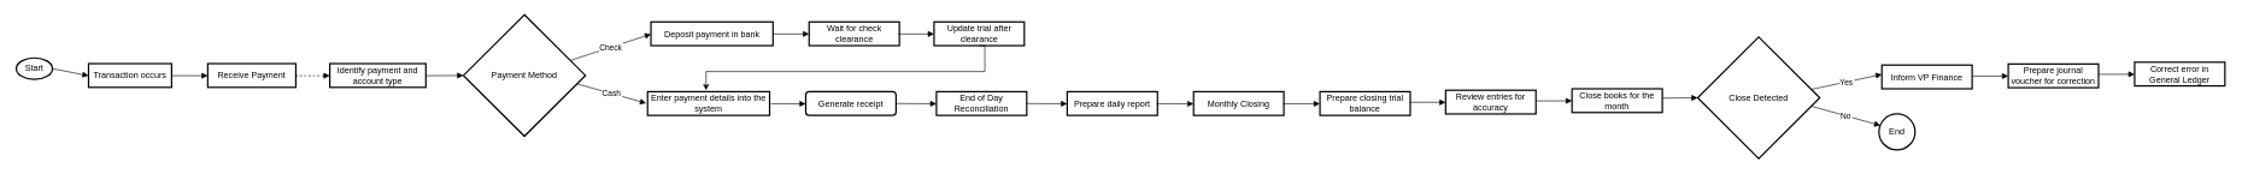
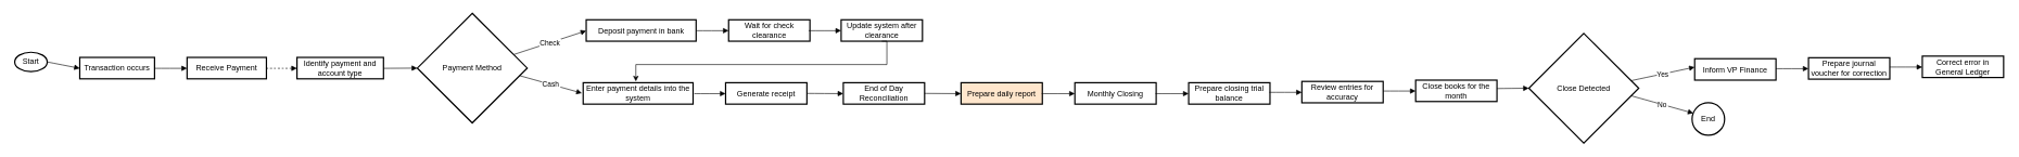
  <mxCell id="0" />
  <mxCell id="1" parent="0" />
  <mxCell id="2" value="Start" style="ellipse;aspect=fixed;strokeWidth=2;whiteSpace=wrap;" vertex="1" parent="1"><mxGeometry x="20" y="80" width="50" height="30" as="geometry" /></mxCell>
  <mxCell id="3" value="Transaction occurs" style="whiteSpace=wrap;strokeWidth=2;" vertex="1" parent="1"><mxGeometry x="120" y="88" width="115" height="33" as="geometry" /></mxCell>
  <mxCell id="4" value="Receive Payment" style="whiteSpace=wrap;strokeWidth=2;" vertex="1" parent="1"><mxGeometry x="285" y="88" width="122" height="33" as="geometry" /></mxCell>
  <mxCell id="5" value="Identify payment and account type" style="whiteSpace=wrap;strokeWidth=2;" vertex="1" parent="1"><mxGeometry x="454" y="88" width="133" height="33" as="geometry" /></mxCell>
  <mxCell id="6" value="Payment Method" style="rhombus;strokeWidth=2;whiteSpace=wrap;" vertex="1" parent="1"><mxGeometry x="639" y="20" width="169" height="169" as="geometry" /></mxCell>
  <mxCell id="7" value="Wait for check clearance" style="whiteSpace=wrap;strokeWidth=2;" vertex="1" parent="1"><mxGeometry x="1117.66" y="30" width="125" height="33" as="geometry" /></mxCell>
  <mxCell id="8" value="" style="curved=1;startArrow=none;endArrow=block;exitX=1;exitY=0.49;entryX=0;entryY=0.51;" edge="1" parent="1" source="2" target="3"><mxGeometry relative="1" as="geometry"><Array as="points" /></mxGeometry></mxCell>
  <mxCell id="9" value="" style="curved=1;startArrow=none;endArrow=block;exitX=1;exitY=0.51;entryX=0;entryY=0.51;" edge="1" parent="1" source="3" target="4"><mxGeometry relative="1" as="geometry"><Array as="points" /></mxGeometry></mxCell>
  <mxCell id="10" value="" style="curved=1;startArrow=none;endArrow=block;exitX=1;exitY=0.51;entryX=0;entryY=0.51;dashed=1;" edge="1" parent="1" source="4" target="5"><mxGeometry relative="1" as="geometry"><Array as="points" /></mxGeometry></mxCell>
  <mxCell id="11" value="" style="curved=1;startArrow=none;endArrow=block;exitX=0.99;exitY=0.51;entryX=0;entryY=0.5;" edge="1" parent="1" source="5" target="6"><mxGeometry relative="1" as="geometry"><Array as="points" /></mxGeometry></mxCell>
  <mxCell id="12" value="Check" style="curved=1;startArrow=none;endArrow=block;" edge="1" parent="1" source="6"><mxGeometry relative="1" as="geometry"><Array as="points" /><mxPoint x="801.005" y="67.845" as="sourcePoint" /><mxPoint x="898.66" y="47" as="targetPoint" /></mxGeometry></mxCell>
  <mxCell id="13" value="Cash" style="curved=1;startArrow=none;endArrow=block;exitX=1;exitY=0.58;" edge="1" parent="1" source="6"><mxGeometry relative="1" as="geometry"><Array as="points" /><mxPoint x="892" y="143" as="targetPoint" /></mxGeometry></mxCell>
  <mxCell id="14" value="" style="curved=1;startArrow=none;endArrow=block;exitX=1;exitY=0.51;entryX=0;entryY=0.51;" edge="1" parent="1" target="7"><mxGeometry relative="1" as="geometry"><Array as="points" /><mxPoint x="1067.66" y="46.83" as="sourcePoint" /></mxGeometry></mxCell>
  <mxCell id="15" value="Deposit payment in bank" style="whiteSpace=wrap;strokeWidth=2;" vertex="1" parent="1"><mxGeometry x="898.66" y="30" width="169" height="33" as="geometry" /></mxCell>
  <mxCell id="16" value="Enter payment details into the system" style="whiteSpace=wrap;strokeWidth=2;" vertex="1" parent="1"><mxGeometry x="894" y="127" width="169" height="33" as="geometry" /></mxCell>
- <mxCell id="17" value="Generate receipt" style="whiteSpace=wrap;strokeWidth=2;rounded=1;" vertex="1" parent="1"><mxGeometry x="1113" y="127" width="125" height="33" as="geometry" /></mxCell>
+ <mxCell id="17" value="Generate receipt" style="whiteSpace=wrap;strokeWidth=2;" vertex="1" parent="1"><mxGeometry x="1113" y="127" width="125" height="33" as="geometry" /></mxCell>
  <mxCell id="18" value="" style="curved=1;startArrow=none;endArrow=block;exitX=1;exitY=0.51;entryX=0;entryY=0.51;" edge="1" parent="1" target="17"><mxGeometry relative="1" as="geometry"><Array as="points" /><mxPoint x="1065" y="143.83" as="sourcePoint" /></mxGeometry></mxCell>
- <mxCell id="19" value="Update trial after clearance" style="whiteSpace=wrap;strokeWidth=2;" vertex="1" parent="1"><mxGeometry x="1290.66" y="30" width="125" height="33" as="geometry" /></mxCell>
+ <mxCell id="19" value="Update system after clearance" style="whiteSpace=wrap;strokeWidth=2;" vertex="1" parent="1"><mxGeometry x="1290.66" y="30" width="125" height="33" as="geometry" /></mxCell>
  <mxCell id="20" value="" style="curved=1;startArrow=none;endArrow=block;exitX=1;exitY=0.51;entryX=0;entryY=0.51;" edge="1" parent="1" target="19"><mxGeometry relative="1" as="geometry"><Array as="points" /><mxPoint x="1240.66" y="46.83" as="sourcePoint" /></mxGeometry></mxCell>
  <mxCell id="21" value="" style="edgeStyle=orthogonalEdgeStyle;rounded=0;orthogonalLoop=1;jettySize=auto;html=1;exitX=0.5;exitY=1;exitDx=0;exitDy=0;" edge="1" parent="1" source="19"><mxGeometry relative="1" as="geometry"><mxPoint x="975" y="125" as="targetPoint" /><Array as="points"><mxPoint x="1361" y="63" /><mxPoint x="1361" y="99" /><mxPoint x="975" y="99" /></Array><mxPoint x="1361" y="78" as="sourcePoint" /></mxGeometry></mxCell>
  <mxCell id="22" value="End of Day Reconciliation" style="whiteSpace=wrap;strokeWidth=2;" vertex="1" parent="1"><mxGeometry x="1294" y="127" width="125" height="33" as="geometry" /></mxCell>
  <mxCell id="23" value="" style="curved=1;startArrow=none;endArrow=block;exitX=1;exitY=0.5;entryX=0;entryY=0.51;exitDx=0;exitDy=0;" edge="1" parent="1" source="17" target="22"><mxGeometry relative="1" as="geometry"><Array as="points" /><mxPoint x="1245" y="143.83" as="sourcePoint" /></mxGeometry></mxCell>
- <mxCell id="24" value="Prepare daily report" style="whiteSpace=wrap;strokeWidth=2;" vertex="1" parent="1"><mxGeometry x="1475" y="127" width="125" height="33" as="geometry" /></mxCell>
+ <mxCell id="24" value="Prepare daily report" style="whiteSpace=wrap;strokeWidth=2;fillColor=#ffe6cc;" vertex="1" parent="1"><mxGeometry x="1475" y="127" width="125" height="33" as="geometry" /></mxCell>
  <mxCell id="25" value="" style="curved=1;startArrow=none;endArrow=block;exitX=1;exitY=0.5;entryX=0;entryY=0.51;exitDx=0;exitDy=0;" edge="1" parent="1" source="22" target="24"><mxGeometry relative="1" as="geometry"><Array as="points" /><mxPoint x="1424" y="143.83" as="sourcePoint" /></mxGeometry></mxCell>
  <mxCell id="26" value="Monthly Closing" style="whiteSpace=wrap;strokeWidth=2;" vertex="1" parent="1"><mxGeometry x="1650" y="127" width="125" height="33" as="geometry" /></mxCell>
  <mxCell id="27" value="" style="curved=1;startArrow=none;endArrow=block;exitX=1;exitY=0.51;entryX=0;entryY=0.51;" edge="1" parent="1" target="26"><mxGeometry relative="1" as="geometry"><Array as="points" /><mxPoint x="1599" y="143.83" as="sourcePoint" /></mxGeometry></mxCell>
  <mxCell id="28" value="Prepare closing trial balance" style="whiteSpace=wrap;strokeWidth=2;" vertex="1" parent="1"><mxGeometry x="1825" y="127" width="125" height="33" as="geometry" /></mxCell>
  <mxCell id="29" value="" style="curved=1;startArrow=none;endArrow=block;exitX=1;exitY=0.51;entryX=0;entryY=0.51;" edge="1" parent="1" target="28"><mxGeometry relative="1" as="geometry"><Array as="points" /><mxPoint x="1774" y="143.83" as="sourcePoint" /></mxGeometry></mxCell>
  <mxCell id="30" value="Review entries for accuracy" style="whiteSpace=wrap;strokeWidth=2;" vertex="1" parent="1"><mxGeometry x="1999" y="125" width="125" height="33" as="geometry" /></mxCell>
  <mxCell id="31" value="" style="curved=1;startArrow=none;endArrow=block;exitX=1;exitY=0.51;entryX=0;entryY=0.51;" edge="1" parent="1" target="30"><mxGeometry relative="1" as="geometry"><Array as="points" /><mxPoint x="1949" y="141.83" as="sourcePoint" /></mxGeometry></mxCell>
  <mxCell id="32" value="Close books for the month" style="whiteSpace=wrap;strokeWidth=2;" vertex="1" parent="1"><mxGeometry x="2174" y="123" width="125" height="33" as="geometry" /></mxCell>
  <mxCell id="33" value="" style="curved=1;startArrow=none;endArrow=block;exitX=1;exitY=0.51;entryX=0;entryY=0.51;" edge="1" parent="1" target="32"><mxGeometry relative="1" as="geometry"><Array as="points" /><mxPoint x="2124" y="139.83" as="sourcePoint" /></mxGeometry></mxCell>
  <mxCell id="34" value="Close Detected" style="rhombus;strokeWidth=2;whiteSpace=wrap;" vertex="1" parent="1"><mxGeometry x="2348" y="51" width="169" height="169" as="geometry" /></mxCell>
  <mxCell id="35" value="" style="curved=1;startArrow=none;endArrow=block;exitX=0.99;exitY=0.51;entryX=0;entryY=0.5;" edge="1" parent="1" target="34"><mxGeometry relative="1" as="geometry"><Array as="points" /><mxPoint x="2299" y="136" as="sourcePoint" /></mxGeometry></mxCell>
  <mxCell id="36" value="Yes" style="curved=1;startArrow=none;endArrow=block;exitX=1;exitY=0.42;" edge="1" parent="1" source="34"><mxGeometry relative="1" as="geometry"><Array as="points" /><mxPoint x="2603" y="103" as="targetPoint" /></mxGeometry></mxCell>
  <mxCell id="37" value="No" style="curved=1;startArrow=none;endArrow=block;exitX=1;exitY=0.58;" edge="1" parent="1" source="34"><mxGeometry relative="1" as="geometry"><Array as="points" /><mxPoint x="2601" y="174" as="targetPoint" /></mxGeometry></mxCell>
  <mxCell id="38" value="Inform VP Finance" style="whiteSpace=wrap;strokeWidth=2;" vertex="1" parent="1"><mxGeometry x="2603" y="90" width="125" height="33" as="geometry" /></mxCell>
  <mxCell id="39" value="Prepare journal voucher for correction" style="whiteSpace=wrap;strokeWidth=2;" vertex="1" parent="1"><mxGeometry x="2778" y="88.5" width="125" height="33" as="geometry" /></mxCell>
  <mxCell id="40" value="" style="curved=1;startArrow=none;endArrow=block;exitX=1;exitY=0.51;entryX=0;entryY=0.51;" edge="1" parent="1" target="39"><mxGeometry relative="1" as="geometry"><Array as="points" /><mxPoint x="2728" y="105.33" as="sourcePoint" /></mxGeometry></mxCell>
  <mxCell id="41" value="Correct error in General Ledger" style="whiteSpace=wrap;strokeWidth=2;" vertex="1" parent="1"><mxGeometry x="2953" y="86" width="125" height="33" as="geometry" /></mxCell>
  <mxCell id="42" value="" style="curved=1;startArrow=none;endArrow=block;exitX=1;exitY=0.51;entryX=0;entryY=0.51;" edge="1" parent="1" target="41"><mxGeometry relative="1" as="geometry"><Array as="points" /><mxPoint x="2903" y="102.83" as="sourcePoint" /></mxGeometry></mxCell>
  <mxCell id="43" value="End" style="ellipse;aspect=fixed;strokeWidth=2;whiteSpace=wrap;" vertex="1" parent="1"><mxGeometry x="2599" y="158" width="50" height="50" as="geometry" /></mxCell>
